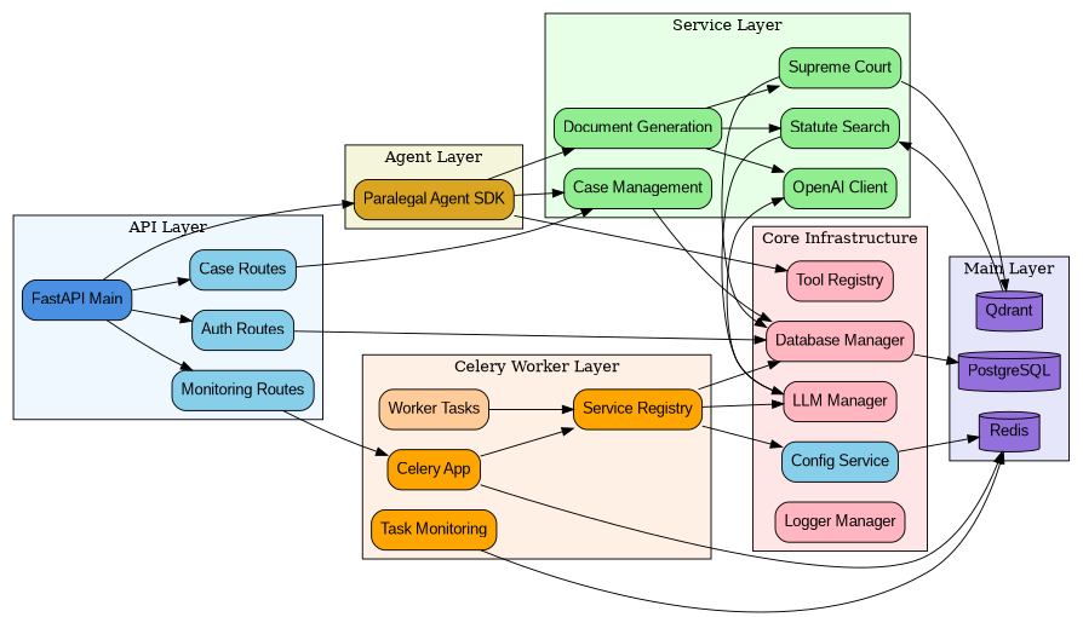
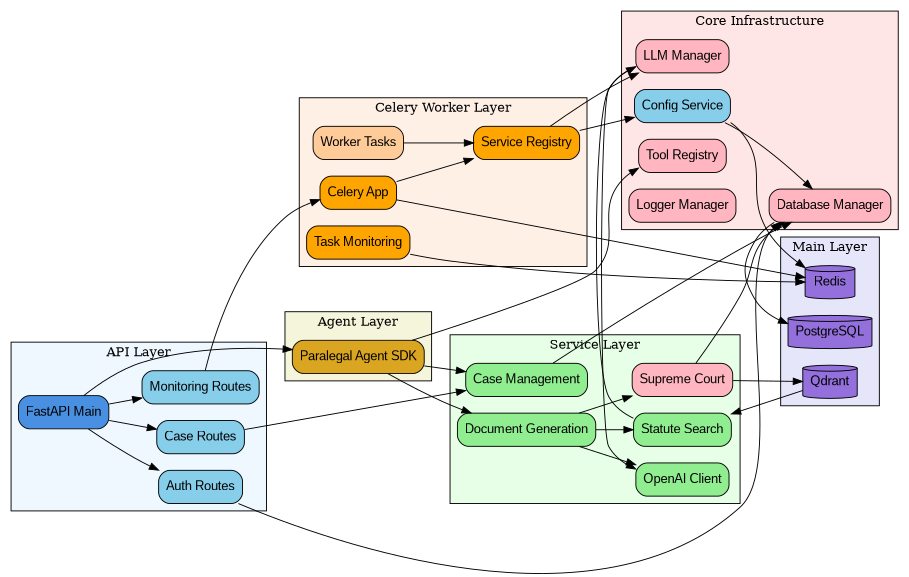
  digraph {
    rankdir=LR
    node [fillcolor="#90ee90" fontname=Arial shape=box style="rounded,filled"]
    edge [fontname=Arial]
    "FastAPI Main" [fillcolor="#4a90e2"]
    "Auth Routes" [fillcolor="#87ceeb"]
    "Case Routes" [fillcolor="#87ceeb"]
    "Monitoring Routes" [fillcolor="#87ceeb"]
    "Paralegal Agent SDK" [fillcolor="#daa520"]
    "Case Management"
    "Document Generation"
    "Statute Search"
-   "Supreme Court"
+   "Supreme Court" [fillcolor="#ffb6c1"]
    "OpenAI Client"
    "Config Service" [fillcolor="#87ceeb"]
    "Database Manager" [fillcolor="#ffb6c1"]
    "LLM Manager" [fillcolor="#ffb6c1"]
    "Tool Registry" [fillcolor="#ffb6c1"]
    "Logger Manager" [fillcolor="#ffb6c1"]
    "Celery App" [fillcolor="#ffa500"]
    "Service Registry" [fillcolor="#ffa500"]
    "Task Monitoring" [fillcolor="#ffa500"]
    "Worker Tasks" [fillcolor="#ffcc99"]
    PostgreSQL [fillcolor="#9370db" shape=cylinder]
    Redis [fillcolor="#9370db" shape=cylinder]
    Qdrant [fillcolor="#9370db" shape=cylinder]
    subgraph cluster_1 {
      fillcolor="#f0f8ff"
      label="API Layer"
      style=filled
      "FastAPI Main"
      "Auth Routes"
      "Case Routes"
      "Monitoring Routes"
    }
    subgraph cluster_2 {
      fillcolor="#f5f5dc"
      label="Agent Layer"
      style=filled
      "Paralegal Agent SDK"
    }
    subgraph cluster_3 {
      fillcolor="#e6ffe6"
      label="Service Layer"
      style=filled
      "Case Management"
      "Document Generation"
      "Statute Search"
      "Supreme Court"
      "OpenAI Client"
    }
    subgraph cluster_4 {
      fillcolor="#ffe6e6"
      label="Core Infrastructure"
      style=filled
      "Config Service"
      "Database Manager"
      "LLM Manager"
      "Tool Registry"
      "Logger Manager"
    }
    subgraph cluster_5 {
      fillcolor="#fff0e6"
      label="Celery Worker Layer"
      style=filled
      "Celery App"
      "Service Registry"
      "Task Monitoring"
      "Worker Tasks"
    }
    subgraph cluster_6 {
      fillcolor="#e6e6fa"
      label="Main Layer"
      style=filled
      PostgreSQL
      Redis
      Qdrant
    }
    "FastAPI Main" -> "Auth Routes"
    "FastAPI Main" -> "Case Routes"
    "FastAPI Main" -> "Monitoring Routes"
    "FastAPI Main" -> "Paralegal Agent SDK"
    "Auth Routes" -> "Database Manager"
    "Case Routes" -> "Case Management"
    "Monitoring Routes" -> "Celery App"
    "Paralegal Agent SDK" -> "Case Management"
    "Paralegal Agent SDK" -> "Document Generation"
    "Paralegal Agent SDK" -> "Tool Registry"
    "Case Management" -> "Database Manager"
    "Document Generation" -> "Statute Search"
    "Document Generation" -> "Supreme Court"
    "Document Generation" -> "OpenAI Client"
    "Statute Search" -> "LLM Manager"
    "Supreme Court" -> "Database Manager"
    "Supreme Court" -> Qdrant
    "Config Service" -> Redis
    "Database Manager" -> PostgreSQL
    "LLM Manager" -> "OpenAI Client"
    "Celery App" -> "Service Registry"
    "Celery App" -> Redis
    "Service Registry" -> "Config Service"
-   "Service Registry" -> "Database Manager"
+   "Config Service" -> "Database Manager"
    "Service Registry" -> "LLM Manager"
    "Task Monitoring" -> Redis
    "Worker Tasks" -> "Service Registry"
    Qdrant -> "Statute Search"
  }
